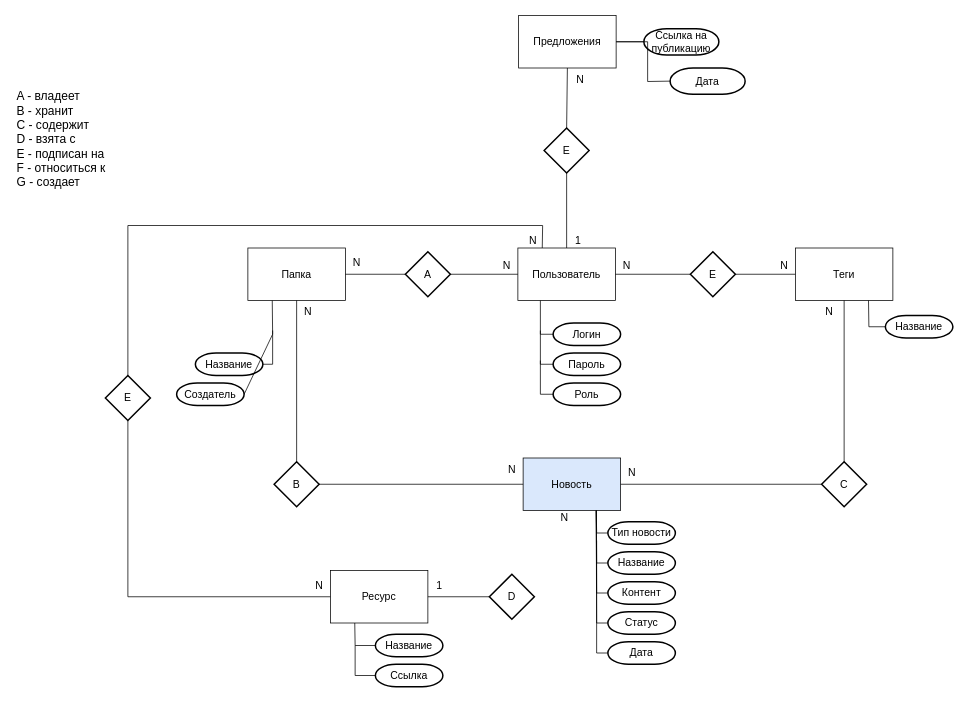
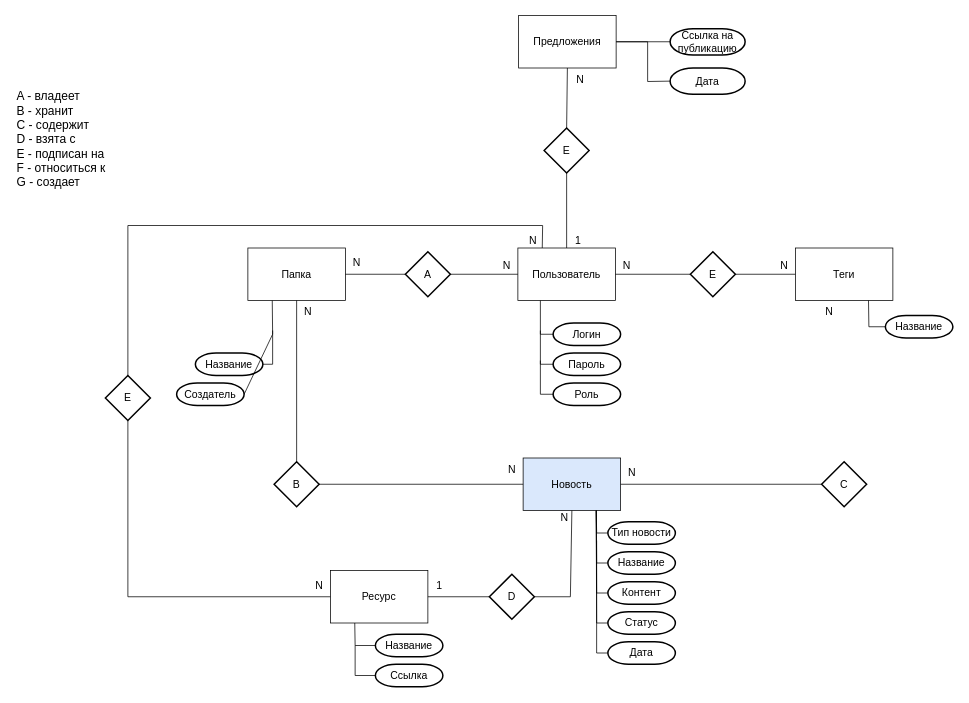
  <mxCell id="0" />
  <mxCell id="1" parent="0" />
  <mxCell id="2" value="&lt;font style=&quot;font-size: 14px;&quot;&gt;Пользователь&lt;/font&gt;" style="rounded=0;whiteSpace=wrap;html=1;" parent="1" vertex="1"><mxGeometry x="690" y="330" width="130" height="70" as="geometry" /></mxCell>
  <mxCell id="3" value="&lt;span style=&quot;font-size: 14px;&quot;&gt;Новость&lt;/span&gt;" style="rounded=0;whiteSpace=wrap;html=1;fillColor=#dae8fc;" parent="1" vertex="1"><mxGeometry x="697" y="610" width="130" height="70" as="geometry" /></mxCell>
  <mxCell id="4" value="&lt;span style=&quot;font-size: 14px;&quot;&gt;Папка&lt;/span&gt;" style="rounded=0;whiteSpace=wrap;html=1;" parent="1" vertex="1"><mxGeometry x="330" y="330" width="130" height="70" as="geometry" /></mxCell>
  <mxCell id="5" value="&lt;span style=&quot;font-size: 14px;&quot;&gt;Теги&lt;/span&gt;" style="rounded=0;whiteSpace=wrap;html=1;" parent="1" vertex="1"><mxGeometry x="1060" y="330" width="130" height="70" as="geometry" /></mxCell>
  <mxCell id="6" value="&lt;span style=&quot;font-size: 14px;&quot;&gt;Логин&lt;/span&gt;" style="strokeWidth=2;html=1;shape=mxgraph.flowchart.terminator;whiteSpace=wrap;" parent="1" vertex="1"><mxGeometry x="737" y="430" width="90" height="30" as="geometry" /></mxCell>
  <mxCell id="7" value="&lt;span style=&quot;font-size: 14px;&quot;&gt;Пароль&lt;/span&gt;" style="strokeWidth=2;html=1;shape=mxgraph.flowchart.terminator;whiteSpace=wrap;" parent="1" vertex="1"><mxGeometry x="737" y="470" width="90" height="30" as="geometry" /></mxCell>
  <mxCell id="8" value="&lt;span style=&quot;font-size: 14px;&quot;&gt;Роль&lt;/span&gt;" style="strokeWidth=2;html=1;shape=mxgraph.flowchart.terminator;whiteSpace=wrap;" parent="1" vertex="1"><mxGeometry x="737" y="510" width="90" height="30" as="geometry" /></mxCell>
  <mxCell id="9" value="" style="endArrow=none;html=1;rounded=0;entryX=0.25;entryY=1;entryDx=0;entryDy=0;exitX=0;exitY=0.5;exitDx=0;exitDy=0;exitPerimeter=0;" parent="1" edge="1"><mxGeometry width="50" height="50" relative="1" as="geometry"><mxPoint x="737" y="445" as="sourcePoint" /><mxPoint x="720" y="400" as="targetPoint" /><Array as="points"><mxPoint x="720" y="445" /></Array></mxGeometry></mxCell>
  <mxCell id="10" value="" style="endArrow=none;html=1;rounded=0;entryX=0.25;entryY=1;entryDx=0;entryDy=0;exitX=0;exitY=0.5;exitDx=0;exitDy=0;exitPerimeter=0;" parent="1" edge="1"><mxGeometry width="50" height="50" relative="1" as="geometry"><mxPoint x="737" y="485" as="sourcePoint" /><mxPoint x="720" y="440" as="targetPoint" /><Array as="points"><mxPoint x="720" y="485" /></Array></mxGeometry></mxCell>
  <mxCell id="11" value="" style="endArrow=none;html=1;rounded=0;entryX=0.25;entryY=1;entryDx=0;entryDy=0;exitX=0;exitY=0.5;exitDx=0;exitDy=0;exitPerimeter=0;" parent="1" edge="1"><mxGeometry width="50" height="50" relative="1" as="geometry"><mxPoint x="737" y="525" as="sourcePoint" /><mxPoint x="720" y="480" as="targetPoint" /><Array as="points"><mxPoint x="720" y="525" /></Array></mxGeometry></mxCell>
  <mxCell id="12" value="&lt;font style=&quot;font-size: 14px;&quot;&gt;A&lt;/font&gt;" style="strokeWidth=2;html=1;shape=mxgraph.flowchart.decision;whiteSpace=wrap;" parent="1" vertex="1"><mxGeometry x="540" y="335" width="60" height="60" as="geometry" /></mxCell>
  <mxCell id="13" value="" style="endArrow=none;html=1;rounded=0;entryX=0;entryY=0.5;entryDx=0;entryDy=0;exitX=1;exitY=0.5;exitDx=0;exitDy=0;exitPerimeter=0;" parent="1" source="12" target="2" edge="1"><mxGeometry width="50" height="50" relative="1" as="geometry"><mxPoint x="620" y="690" as="sourcePoint" /><mxPoint x="670" y="640" as="targetPoint" /></mxGeometry></mxCell>
  <mxCell id="14" value="" style="endArrow=none;html=1;rounded=0;exitX=0;exitY=0.5;exitDx=0;exitDy=0;exitPerimeter=0;entryX=1;entryY=0.5;entryDx=0;entryDy=0;" parent="1" source="12" target="4" edge="1"><mxGeometry width="50" height="50" relative="1" as="geometry"><mxPoint x="570" y="520" as="sourcePoint" /><mxPoint x="620" y="470" as="targetPoint" /></mxGeometry></mxCell>
  <mxCell id="15" value="&lt;font style=&quot;font-size: 14px;&quot;&gt;N&lt;/font&gt;" style="text;html=1;align=center;verticalAlign=middle;resizable=0;points=[];autosize=1;strokeColor=none;fillColor=none;" parent="1" vertex="1"><mxGeometry x="460" y="335" width="30" height="30" as="geometry" /></mxCell>
  <mxCell id="16" value="&lt;span style=&quot;font-size: 14px;&quot;&gt;N&lt;/span&gt;" style="text;html=1;align=center;verticalAlign=middle;resizable=0;points=[];autosize=1;strokeColor=none;fillColor=none;" parent="1" vertex="1"><mxGeometry x="660" y="338" width="30" height="30" as="geometry" /></mxCell>
  <mxCell id="17" value="&lt;font style=&quot;font-size: 16px;&quot;&gt;A - владеет&lt;/font&gt;&lt;div&gt;&lt;font style=&quot;font-size: 16px;&quot;&gt;B - хранит&lt;/font&gt;&lt;/div&gt;&lt;div&gt;&lt;font style=&quot;font-size: 16px;&quot;&gt;C - содержит&lt;/font&gt;&lt;/div&gt;&lt;div&gt;&lt;span style=&quot;font-size: 16px;&quot;&gt;D - взята с&lt;/span&gt;&lt;/div&gt;&lt;div&gt;&lt;span style=&quot;font-size: 16px;&quot;&gt;E - подписан на&lt;/span&gt;&lt;/div&gt;&lt;div&gt;&lt;span style=&quot;font-size: 16px;&quot;&gt;F - относиться к&lt;br&gt;G - создает&lt;/span&gt;&lt;/div&gt;" style="text;html=1;align=left;verticalAlign=middle;resizable=0;points=[];autosize=1;strokeColor=none;fillColor=none;" parent="1" vertex="1"><mxGeometry x="20" y="110" width="140" height="150" as="geometry" /></mxCell>
  <mxCell id="18" value="&lt;span style=&quot;font-size: 14px;&quot;&gt;Создатель&lt;/span&gt;" style="strokeWidth=2;html=1;shape=mxgraph.flowchart.terminator;whiteSpace=wrap;" parent="1" vertex="1"><mxGeometry x="235" y="510" width="90" height="30" as="geometry" /></mxCell>
  <mxCell id="19" value="&lt;span style=&quot;font-size: 14px;&quot;&gt;Название&lt;/span&gt;" style="strokeWidth=2;html=1;shape=mxgraph.flowchart.terminator;whiteSpace=wrap;" parent="1" vertex="1"><mxGeometry x="260" y="470" width="90" height="30" as="geometry" /></mxCell>
  <mxCell id="20" value="" style="endArrow=none;html=1;rounded=0;entryX=0.25;entryY=1;entryDx=0;entryDy=0;exitX=1;exitY=0.5;exitDx=0;exitDy=0;exitPerimeter=0;" parent="1" source="18" target="4" edge="1"><mxGeometry width="50" height="50" relative="1" as="geometry"><mxPoint x="440" y="510" as="sourcePoint" /><mxPoint x="490" y="460" as="targetPoint" /><Array as="points"><mxPoint x="363" y="445" /></Array></mxGeometry></mxCell>
  <mxCell id="21" value="" style="endArrow=none;html=1;rounded=0;entryX=0.25;entryY=1;entryDx=0;entryDy=0;exitX=1;exitY=0.5;exitDx=0;exitDy=0;exitPerimeter=0;" parent="1" edge="1"><mxGeometry width="50" height="50" relative="1" as="geometry"><mxPoint x="350" y="485" as="sourcePoint" /><mxPoint x="363" y="440" as="targetPoint" /><Array as="points"><mxPoint x="363" y="485" /></Array></mxGeometry></mxCell>
  <mxCell id="22" value="&lt;span style=&quot;font-size: 14px;&quot;&gt;B&lt;/span&gt;" style="strokeWidth=2;html=1;shape=mxgraph.flowchart.decision;whiteSpace=wrap;" parent="1" vertex="1"><mxGeometry x="365" y="615" width="60" height="60" as="geometry" /></mxCell>
  <mxCell id="23" value="" style="endArrow=none;html=1;rounded=0;entryX=0.5;entryY=1;entryDx=0;entryDy=0;exitX=0.5;exitY=0;exitDx=0;exitDy=0;exitPerimeter=0;" parent="1" source="22" target="4" edge="1"><mxGeometry width="50" height="50" relative="1" as="geometry"><mxPoint x="390" y="550" as="sourcePoint" /><mxPoint x="440" y="500" as="targetPoint" /></mxGeometry></mxCell>
  <mxCell id="24" value="" style="endArrow=none;html=1;rounded=0;exitX=1;exitY=0.5;exitDx=0;exitDy=0;exitPerimeter=0;entryX=0;entryY=0.5;entryDx=0;entryDy=0;" parent="1" source="22" target="3" edge="1"><mxGeometry width="50" height="50" relative="1" as="geometry"><mxPoint x="550" y="730" as="sourcePoint" /><mxPoint x="600" y="680" as="targetPoint" /></mxGeometry></mxCell>
  <mxCell id="25" value="&lt;font style=&quot;font-size: 14px;&quot;&gt;N&lt;/font&gt;" style="text;html=1;align=center;verticalAlign=middle;resizable=0;points=[];autosize=1;strokeColor=none;fillColor=none;" parent="1" vertex="1"><mxGeometry x="395" y="400" width="30" height="30" as="geometry" /></mxCell>
  <mxCell id="26" value="&lt;font style=&quot;font-size: 14px;&quot;&gt;N&lt;/font&gt;" style="text;html=1;align=center;verticalAlign=middle;resizable=0;points=[];autosize=1;strokeColor=none;fillColor=none;" parent="1" vertex="1"><mxGeometry x="667" y="610" width="30" height="30" as="geometry" /></mxCell>
  <mxCell id="27" value="&lt;span style=&quot;font-size: 14px;&quot;&gt;C&lt;/span&gt;" style="strokeWidth=2;html=1;shape=mxgraph.flowchart.decision;whiteSpace=wrap;" parent="1" vertex="1"><mxGeometry x="1095" y="615" width="60" height="60" as="geometry" /></mxCell>
  <mxCell id="28" value="" style="endArrow=none;html=1;rounded=0;entryX=0;entryY=0.5;entryDx=0;entryDy=0;exitX=1;exitY=0.5;exitDx=0;exitDy=0;entryPerimeter=0;" parent="1" source="3" target="27" edge="1"><mxGeometry width="50" height="50" relative="1" as="geometry"><mxPoint x="860" y="750" as="sourcePoint" /><mxPoint x="930" y="750" as="targetPoint" /></mxGeometry></mxCell>
  <mxCell id="29" value="&lt;span style=&quot;font-size: 14px;&quot;&gt;Ресурс&lt;/span&gt;" style="rounded=0;whiteSpace=wrap;html=1;" parent="1" vertex="1"><mxGeometry x="440" y="760" width="130" height="70" as="geometry" /></mxCell>
  <mxCell id="30" value="" style="endArrow=none;html=1;rounded=0;entryX=0.75;entryY=1;entryDx=0;entryDy=0;exitX=0;exitY=0.5;exitDx=0;exitDy=0;exitPerimeter=0;" parent="1" source="31" target="5" edge="1"><mxGeometry width="50" height="50" relative="1" as="geometry"><mxPoint x="1160" y="440" as="sourcePoint" /><mxPoint x="1250" y="420" as="targetPoint" /><Array as="points"><mxPoint x="1158" y="435" /></Array></mxGeometry></mxCell>
  <mxCell id="31" value="&lt;span style=&quot;font-size: 14px;&quot;&gt;Название&lt;/span&gt;" style="strokeWidth=2;html=1;shape=mxgraph.flowchart.terminator;whiteSpace=wrap;" parent="1" vertex="1"><mxGeometry x="1180" y="420" width="90" height="30" as="geometry" /></mxCell>
- <mxCell id="32" value="" style="endArrow=none;html=1;rounded=0;entryX=0.5;entryY=1;entryDx=0;entryDy=0;exitX=0.5;exitY=0;exitDx=0;exitDy=0;exitPerimeter=0;" parent="1" source="27" target="5" edge="1"><mxGeometry width="50" height="50" relative="1" as="geometry"><mxPoint x="1090" y="580" as="sourcePoint" /><mxPoint x="1140" y="530" as="targetPoint" /></mxGeometry></mxCell>
  <mxCell id="33" value="&lt;span style=&quot;font-size: 14px;&quot;&gt;D&lt;/span&gt;" style="strokeWidth=2;html=1;shape=mxgraph.flowchart.decision;whiteSpace=wrap;" parent="1" vertex="1"><mxGeometry x="652" y="765" width="60" height="60" as="geometry" /></mxCell>
  <mxCell id="34" value="" style="endArrow=none;html=1;rounded=0;exitX=1;exitY=0.5;exitDx=0;exitDy=0;entryX=0;entryY=0.5;entryDx=0;entryDy=0;entryPerimeter=0;" parent="1" source="29" target="33" edge="1"><mxGeometry width="50" height="50" relative="1" as="geometry"><mxPoint x="610" y="930" as="sourcePoint" /><mxPoint x="660" y="880" as="targetPoint" /></mxGeometry></mxCell>
+ <mxCell id="35" value="" style="endArrow=none;html=1;rounded=0;entryX=0.5;entryY=1;entryDx=0;entryDy=0;exitX=1;exitY=0.5;exitDx=0;exitDy=0;exitPerimeter=0;" parent="1" source="33" target="3" edge="1"><mxGeometry width="50" height="50" relative="1" as="geometry"><mxPoint x="730" y="790" as="sourcePoint" /><mxPoint x="770" y="740" as="targetPoint" /><Array as="points"><mxPoint x="760" y="795" /></Array></mxGeometry></mxCell>
  <mxCell id="36" value="&lt;font style=&quot;font-size: 14px;&quot;&gt;N&lt;/font&gt;" style="text;html=1;align=center;verticalAlign=middle;resizable=0;points=[];autosize=1;strokeColor=none;fillColor=none;" parent="1" vertex="1"><mxGeometry x="827" y="615" width="30" height="30" as="geometry" /></mxCell>
  <mxCell id="37" value="&lt;font style=&quot;font-size: 14px;&quot;&gt;N&lt;/font&gt;" style="text;html=1;align=center;verticalAlign=middle;resizable=0;points=[];autosize=1;strokeColor=none;fillColor=none;" parent="1" vertex="1"><mxGeometry x="737" y="675" width="30" height="30" as="geometry" /></mxCell>
  <mxCell id="38" value="&lt;font style=&quot;font-size: 14px;&quot;&gt;1&lt;/font&gt;" style="text;html=1;align=center;verticalAlign=middle;resizable=0;points=[];autosize=1;strokeColor=none;fillColor=none;" parent="1" vertex="1"><mxGeometry x="570" y="765" width="30" height="30" as="geometry" /></mxCell>
  <mxCell id="39" value="&lt;font style=&quot;font-size: 14px;&quot;&gt;N&lt;/font&gt;" style="text;html=1;align=center;verticalAlign=middle;resizable=0;points=[];autosize=1;strokeColor=none;fillColor=none;" parent="1" vertex="1"><mxGeometry x="1090" y="400" width="30" height="30" as="geometry" /></mxCell>
  <mxCell id="40" value="&lt;span style=&quot;font-size: 14px;&quot;&gt;Тип новости&lt;/span&gt;" style="strokeWidth=2;html=1;shape=mxgraph.flowchart.terminator;whiteSpace=wrap;" parent="1" vertex="1"><mxGeometry x="810" y="695" width="90" height="30" as="geometry" /></mxCell>
  <mxCell id="41" value="&lt;span style=&quot;font-size: 14px;&quot;&gt;Название&lt;/span&gt;" style="strokeWidth=2;html=1;shape=mxgraph.flowchart.terminator;whiteSpace=wrap;" parent="1" vertex="1"><mxGeometry x="810" y="735" width="90" height="30" as="geometry" /></mxCell>
  <mxCell id="42" value="&lt;span style=&quot;font-size: 14px;&quot;&gt;Контент&lt;/span&gt;" style="strokeWidth=2;html=1;shape=mxgraph.flowchart.terminator;whiteSpace=wrap;" parent="1" vertex="1"><mxGeometry x="810" y="775" width="90" height="30" as="geometry" /></mxCell>
  <mxCell id="43" value="&lt;span style=&quot;font-size: 14px;&quot;&gt;Статус&lt;/span&gt;" style="strokeWidth=2;html=1;shape=mxgraph.flowchart.terminator;whiteSpace=wrap;" parent="1" vertex="1"><mxGeometry x="810" y="815" width="90" height="30" as="geometry" /></mxCell>
  <mxCell id="44" value="" style="endArrow=none;html=1;rounded=0;entryX=0.75;entryY=1;entryDx=0;entryDy=0;exitX=0;exitY=0.5;exitDx=0;exitDy=0;exitPerimeter=0;" parent="1" source="40" target="3" edge="1"><mxGeometry width="50" height="50" relative="1" as="geometry"><mxPoint x="770" y="765" as="sourcePoint" /><mxPoint x="820" y="715" as="targetPoint" /><Array as="points"><mxPoint x="795" y="710" /></Array></mxGeometry></mxCell>
  <mxCell id="45" value="" style="endArrow=none;html=1;rounded=0;exitX=0;exitY=0.5;exitDx=0;exitDy=0;exitPerimeter=0;entryX=0.75;entryY=1;entryDx=0;entryDy=0;" parent="1" source="41" target="3" edge="1"><mxGeometry width="50" height="50" relative="1" as="geometry"><mxPoint x="810" y="760" as="sourcePoint" /><mxPoint x="790" y="705" as="targetPoint" /><Array as="points"><mxPoint x="795" y="750" /></Array></mxGeometry></mxCell>
  <mxCell id="46" value="" style="endArrow=none;html=1;rounded=0;exitX=0;exitY=0.5;exitDx=0;exitDy=0;exitPerimeter=0;entryX=0.75;entryY=1;entryDx=0;entryDy=0;" parent="1" source="42" target="3" edge="1"><mxGeometry width="50" height="50" relative="1" as="geometry"><mxPoint x="810" y="800" as="sourcePoint" /><mxPoint x="780" y="775" as="targetPoint" /><Array as="points"><mxPoint x="795" y="790" /></Array></mxGeometry></mxCell>
  <mxCell id="47" value="" style="endArrow=none;html=1;rounded=0;exitX=0;exitY=0.5;exitDx=0;exitDy=0;exitPerimeter=0;entryX=0.75;entryY=1;entryDx=0;entryDy=0;" parent="1" source="43" target="3" edge="1"><mxGeometry width="50" height="50" relative="1" as="geometry"><mxPoint x="810" y="835" as="sourcePoint" /><mxPoint x="770" y="815" as="targetPoint" /><Array as="points"><mxPoint x="795" y="830" /></Array></mxGeometry></mxCell>
  <mxCell id="48" value="&lt;span style=&quot;font-size: 14px;&quot;&gt;Название&lt;/span&gt;" style="strokeWidth=2;html=1;shape=mxgraph.flowchart.terminator;whiteSpace=wrap;" parent="1" vertex="1"><mxGeometry x="500" y="845" width="90" height="30" as="geometry" /></mxCell>
  <mxCell id="49" value="&lt;span style=&quot;font-size: 14px;&quot;&gt;Ссылка&lt;/span&gt;" style="strokeWidth=2;html=1;shape=mxgraph.flowchart.terminator;whiteSpace=wrap;" parent="1" vertex="1"><mxGeometry x="500" y="885" width="90" height="30" as="geometry" /></mxCell>
  <mxCell id="50" value="" style="endArrow=none;html=1;rounded=0;entryX=0.25;entryY=1;entryDx=0;entryDy=0;exitX=0;exitY=0.5;exitDx=0;exitDy=0;exitPerimeter=0;" parent="1" source="48" target="29" edge="1"><mxGeometry width="50" height="50" relative="1" as="geometry"><mxPoint x="430" y="895" as="sourcePoint" /><mxPoint x="480" y="845" as="targetPoint" /><Array as="points"><mxPoint x="473" y="860" /></Array></mxGeometry></mxCell>
  <mxCell id="51" value="" style="endArrow=none;html=1;rounded=0;entryX=0.25;entryY=1;entryDx=0;entryDy=0;exitX=0;exitY=0.5;exitDx=0;exitDy=0;exitPerimeter=0;" parent="1" source="49" edge="1"><mxGeometry width="50" height="50" relative="1" as="geometry"><mxPoint x="500" y="890" as="sourcePoint" /><mxPoint x="473" y="860" as="targetPoint" /><Array as="points"><mxPoint x="473" y="900" /></Array></mxGeometry></mxCell>
  <mxCell id="52" value="&lt;font style=&quot;font-size: 14px;&quot;&gt;Предложения&lt;/font&gt;" style="rounded=0;whiteSpace=wrap;html=1;" vertex="1" parent="1"><mxGeometry x="691" y="20" width="130" height="70" as="geometry" /></mxCell>
  <mxCell id="53" value="&lt;span style=&quot;font-size: 14px;&quot;&gt;E&lt;/span&gt;" style="strokeWidth=2;html=1;shape=mxgraph.flowchart.decision;whiteSpace=wrap;" vertex="1" parent="1"><mxGeometry x="920" y="335" width="60" height="60" as="geometry" /></mxCell>
  <mxCell id="54" value="" style="endArrow=none;html=1;rounded=0;exitX=1;exitY=0.5;exitDx=0;exitDy=0;entryX=0;entryY=0.5;entryDx=0;entryDy=0;entryPerimeter=0;" edge="1" parent="1" source="2" target="53"><mxGeometry width="50" height="50" relative="1" as="geometry"><mxPoint x="750" y="290" as="sourcePoint" /><mxPoint x="800" y="240" as="targetPoint" /></mxGeometry></mxCell>
  <mxCell id="55" value="" style="endArrow=none;html=1;rounded=0;exitX=1;exitY=0.5;exitDx=0;exitDy=0;exitPerimeter=0;entryX=0;entryY=0.5;entryDx=0;entryDy=0;" edge="1" parent="1" source="53" target="5"><mxGeometry width="50" height="50" relative="1" as="geometry"><mxPoint x="990" y="310" as="sourcePoint" /><mxPoint x="1040" y="260" as="targetPoint" /></mxGeometry></mxCell>
- <mxCell id="56" value="&lt;span style=&quot;font-size: 14px;&quot;&gt;Ссылка на публикацию&lt;/span&gt;" style="strokeWidth=2;html=1;shape=mxgraph.flowchart.terminator;whiteSpace=wrap;" vertex="1" parent="1"><mxGeometry x="858" y="37.5" width="100" height="35" as="geometry" /></mxCell>
+ <mxCell id="56" value="&lt;span style=&quot;font-size: 14px;&quot;&gt;Ссылка на публикацию&lt;/span&gt;" style="strokeWidth=2;html=1;shape=mxgraph.flowchart.terminator;whiteSpace=wrap;" vertex="1" parent="1"><mxGeometry x="893" y="37.5" width="100" height="35" as="geometry" /></mxCell>
  <mxCell id="57" value="" style="endArrow=none;html=1;rounded=0;entryX=0;entryY=0.5;entryDx=0;entryDy=0;entryPerimeter=0;exitX=1;exitY=0.5;exitDx=0;exitDy=0;" edge="1" parent="1" source="52" target="56"><mxGeometry width="50" height="50" relative="1" as="geometry"><mxPoint x="883" y="165" as="sourcePoint" /><mxPoint x="933" y="115" as="targetPoint" /></mxGeometry></mxCell>
  <mxCell id="58" value="&lt;span style=&quot;font-size: 14px;&quot;&gt;Дата&lt;/span&gt;" style="strokeWidth=2;html=1;shape=mxgraph.flowchart.terminator;whiteSpace=wrap;" vertex="1" parent="1"><mxGeometry x="893" y="90" width="100" height="35" as="geometry" /></mxCell>
  <mxCell id="59" value="" style="endArrow=none;html=1;rounded=0;entryX=0;entryY=0.5;entryDx=0;entryDy=0;entryPerimeter=0;exitX=1;exitY=0.5;exitDx=0;exitDy=0;" edge="1" parent="1" source="52" target="58"><mxGeometry width="50" height="50" relative="1" as="geometry"><mxPoint x="833" y="185" as="sourcePoint" /><mxPoint x="883" y="135" as="targetPoint" /><Array as="points"><mxPoint x="863" y="55" /><mxPoint x="863" y="108" /></Array></mxGeometry></mxCell>
  <mxCell id="60" value="&lt;span style=&quot;font-size: 14px;&quot;&gt;E&lt;/span&gt;" style="strokeWidth=2;html=1;shape=mxgraph.flowchart.decision;whiteSpace=wrap;" vertex="1" parent="1"><mxGeometry x="140" y="500" width="60" height="60" as="geometry" /></mxCell>
  <mxCell id="61" value="" style="endArrow=none;html=1;rounded=0;entryX=0.25;entryY=0;entryDx=0;entryDy=0;exitX=0.5;exitY=0;exitDx=0;exitDy=0;exitPerimeter=0;" edge="1" parent="1" source="60" target="2"><mxGeometry width="50" height="50" relative="1" as="geometry"><mxPoint x="530" y="250" as="sourcePoint" /><mxPoint x="580" y="200" as="targetPoint" /><Array as="points"><mxPoint x="170" y="300" /><mxPoint x="723" y="300" /></Array></mxGeometry></mxCell>
  <mxCell id="62" value="" style="endArrow=none;html=1;rounded=0;entryX=0.5;entryY=1;entryDx=0;entryDy=0;entryPerimeter=0;exitX=0;exitY=0.5;exitDx=0;exitDy=0;" edge="1" parent="1" source="29" target="60"><mxGeometry width="50" height="50" relative="1" as="geometry"><mxPoint x="180" y="690" as="sourcePoint" /><mxPoint x="230" y="640" as="targetPoint" /><Array as="points"><mxPoint x="170" y="795" /></Array></mxGeometry></mxCell>
  <mxCell id="63" value="&lt;span style=&quot;font-size: 14px;&quot;&gt;E&lt;/span&gt;" style="strokeWidth=2;html=1;shape=mxgraph.flowchart.decision;whiteSpace=wrap;" vertex="1" parent="1"><mxGeometry x="725" y="170" width="60" height="60" as="geometry" /></mxCell>
  <mxCell id="64" value="" style="endArrow=none;html=1;rounded=0;entryX=0.5;entryY=1;entryDx=0;entryDy=0;exitX=0.5;exitY=0;exitDx=0;exitDy=0;exitPerimeter=0;" edge="1" parent="1" source="63" target="52"><mxGeometry width="50" height="50" relative="1" as="geometry"><mxPoint x="551" y="170" as="sourcePoint" /><mxPoint x="601" y="120" as="targetPoint" /></mxGeometry></mxCell>
  <mxCell id="65" value="" style="endArrow=none;html=1;rounded=0;entryX=0.5;entryY=1;entryDx=0;entryDy=0;entryPerimeter=0;exitX=0.5;exitY=0;exitDx=0;exitDy=0;" edge="1" parent="1" source="2" target="63"><mxGeometry width="50" height="50" relative="1" as="geometry"><mxPoint x="570" y="250" as="sourcePoint" /><mxPoint x="620" y="200" as="targetPoint" /></mxGeometry></mxCell>
  <mxCell id="66" value="&lt;span style=&quot;font-size: 14px;&quot;&gt;N&lt;/span&gt;" style="text;html=1;align=center;verticalAlign=middle;resizable=0;points=[];autosize=1;strokeColor=none;fillColor=none;" vertex="1" parent="1"><mxGeometry x="695" y="305" width="30" height="30" as="geometry" /></mxCell>
  <mxCell id="67" value="&lt;span style=&quot;font-size: 14px;&quot;&gt;N&lt;/span&gt;" style="text;html=1;align=center;verticalAlign=middle;resizable=0;points=[];autosize=1;strokeColor=none;fillColor=none;" vertex="1" parent="1"><mxGeometry x="410" y="765" width="30" height="30" as="geometry" /></mxCell>
  <mxCell id="68" value="&lt;span style=&quot;font-size: 14px;&quot;&gt;N&lt;/span&gt;" style="text;html=1;align=center;verticalAlign=middle;resizable=0;points=[];autosize=1;strokeColor=none;fillColor=none;" vertex="1" parent="1"><mxGeometry x="820" y="338" width="30" height="30" as="geometry" /></mxCell>
  <mxCell id="69" value="&lt;span style=&quot;font-size: 14px;&quot;&gt;N&lt;/span&gt;" style="text;html=1;align=center;verticalAlign=middle;resizable=0;points=[];autosize=1;strokeColor=none;fillColor=none;" vertex="1" parent="1"><mxGeometry x="1030" y="338" width="30" height="30" as="geometry" /></mxCell>
  <mxCell id="70" value="&lt;span style=&quot;font-size: 14px;&quot;&gt;1&lt;/span&gt;" style="text;html=1;align=center;verticalAlign=middle;resizable=0;points=[];autosize=1;strokeColor=none;fillColor=none;" vertex="1" parent="1"><mxGeometry x="755" y="305" width="30" height="30" as="geometry" /></mxCell>
  <mxCell id="71" value="&lt;span style=&quot;font-size: 14px;&quot;&gt;N&lt;/span&gt;" style="text;html=1;align=center;verticalAlign=middle;resizable=0;points=[];autosize=1;strokeColor=none;fillColor=none;" vertex="1" parent="1"><mxGeometry x="758" y="90" width="30" height="30" as="geometry" /></mxCell>
  <mxCell id="72" value="&lt;span style=&quot;font-size: 14px;&quot;&gt;Дата&lt;/span&gt;" style="strokeWidth=2;html=1;shape=mxgraph.flowchart.terminator;whiteSpace=wrap;" vertex="1" parent="1"><mxGeometry x="810" y="855" width="90" height="30" as="geometry" /></mxCell>
  <mxCell id="73" value="" style="endArrow=none;html=1;rounded=0;exitX=0;exitY=0.5;exitDx=0;exitDy=0;exitPerimeter=0;entryX=0.75;entryY=1;entryDx=0;entryDy=0;" edge="1" parent="1"><mxGeometry width="50" height="50" relative="1" as="geometry"><mxPoint x="810" y="870" as="sourcePoint" /><mxPoint x="795" y="720" as="targetPoint" /><Array as="points"><mxPoint x="795" y="870" /></Array></mxGeometry></mxCell>
